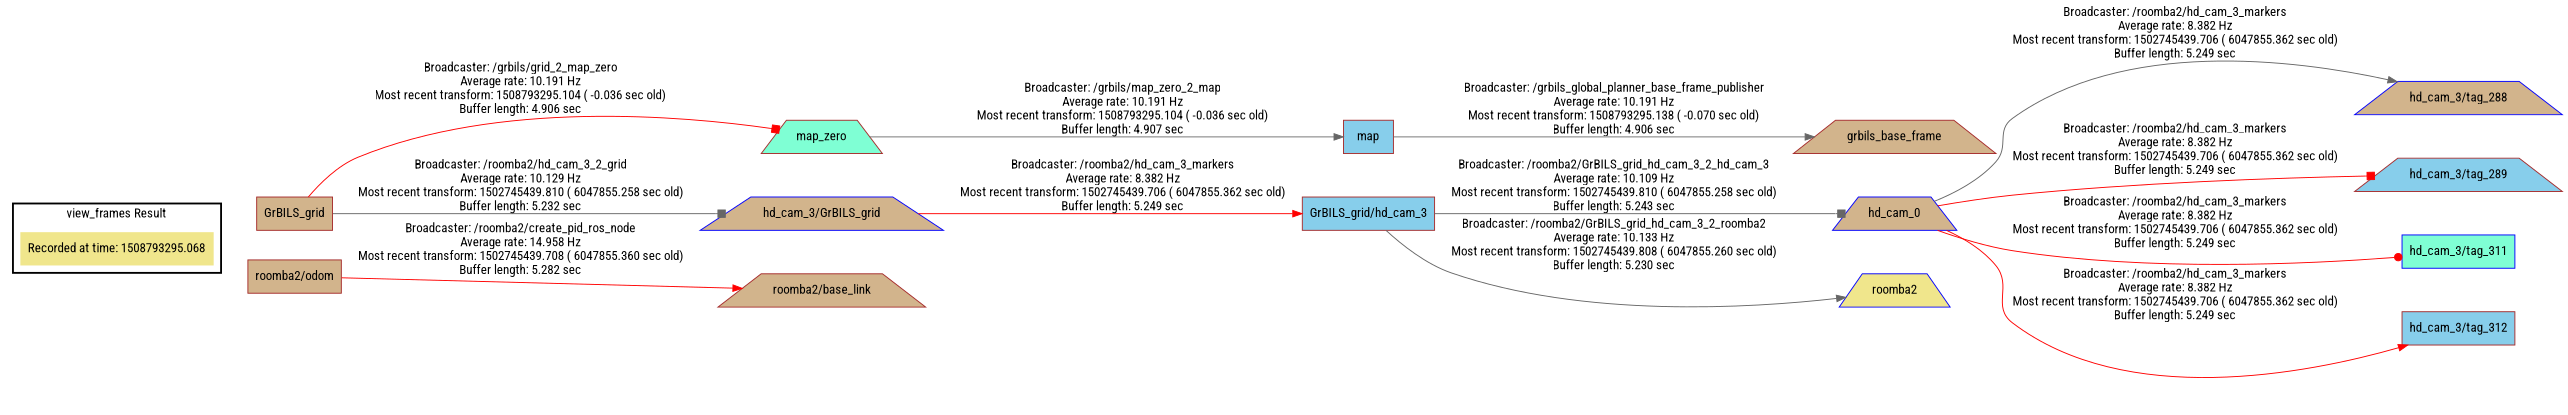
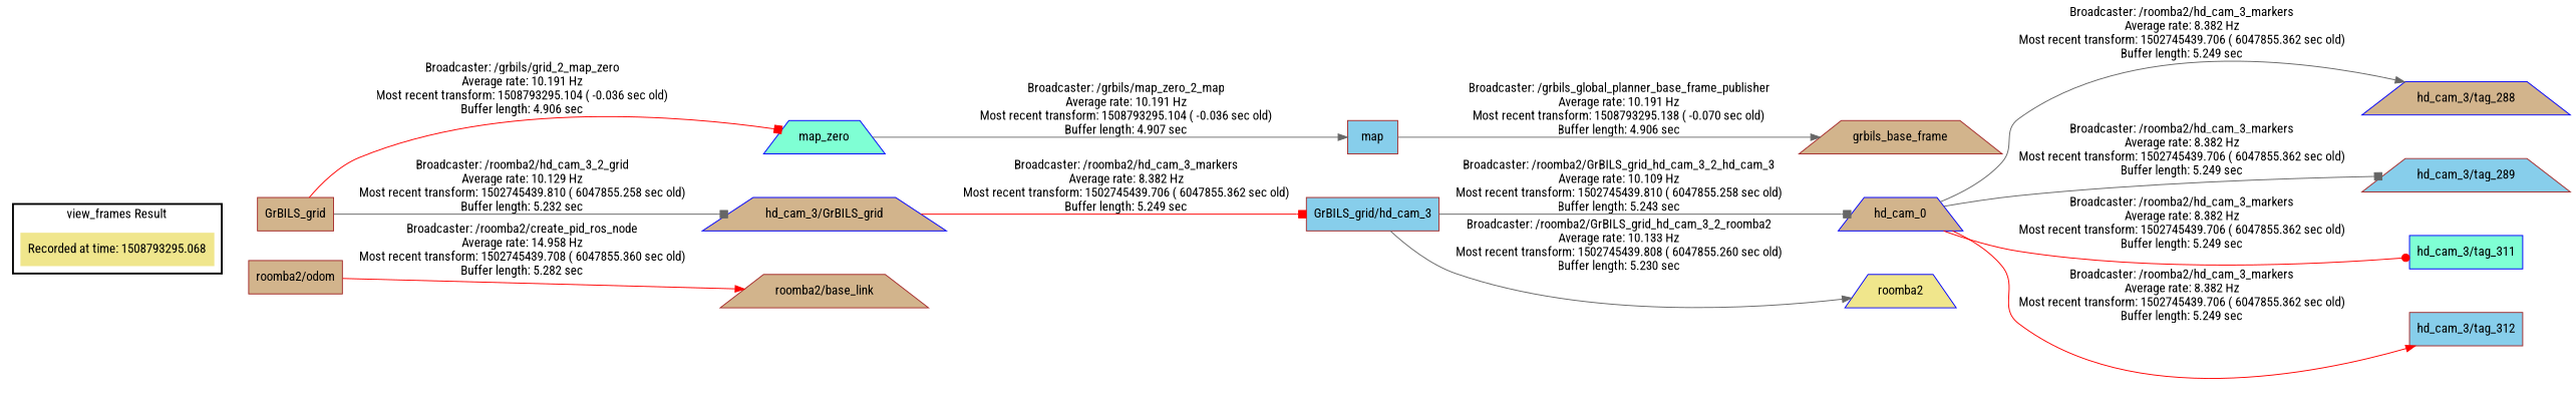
  digraph {
    fontname="Roboto Condensed"
    rankdir=LR
    node [color=brown fillcolor=tan fontname="Roboto Condensed" shape=trapezium style=filled]
    edge [fontname="Roboto Condensed" arrowhead=normal color=red]
    "Recorded at time: 1508793295.068" [color=blue fillcolor=khaki shape=plaintext]
    GrBILS_grid [shape=box]
    "roomba2/odom" [shape=box]
-   map_zero [fillcolor=aquamarine]
+   map_zero [color=blue fillcolor=aquamarine]
    map [fillcolor=skyblue shape=box]
    grbils_base_frame
    "hd_cam_3/GrBILS_grid" [color=blue]
    "GrBILS_grid/hd_cam_3" [fillcolor=skyblue shape=box]
    "roomba2/base_link"
    n10 [color=blue label=hd_cam_0]
    roomba2 [color=blue fillcolor=khaki]
    "hd_cam_3/tag_288" [color=blue]
    "hd_cam_3/tag_289" [fillcolor=skyblue]
    "hd_cam_3/tag_311" [color=blue fillcolor=aquamarine shape=box]
    "hd_cam_3/tag_312" [fillcolor=skyblue shape=box]
    subgraph cluster_1 {
      color=black
      label="view_frames Result"
      style=bold
      "Recorded at time: 1508793295.068"
    }
    "Recorded at time: 1508793295.068" -> GrBILS_grid [style=invis arrowhead="" color=""]
    "Recorded at time: 1508793295.068" -> "roomba2/odom" [style=invis arrowhead="" color=""]
    GrBILS_grid -> map_zero [arrowhead=box label="Broadcaster: /grbils/grid_2_map_zero\nAverage rate: 10.191 Hz\nMost recent transform: 1508793295.104 ( -0.036 sec old)\nBuffer length: 4.906 sec\n"]
    GrBILS_grid -> "hd_cam_3/GrBILS_grid" [arrowhead=box color=gray40 label="Broadcaster: /roomba2/hd_cam_3_2_grid\nAverage rate: 10.129 Hz\nMost recent transform: 1502745439.810 ( 6047855.258 sec old)\nBuffer length: 5.232 sec\n"]
    "roomba2/odom" -> "roomba2/base_link" [label="Broadcaster: /roomba2/create_pid_ros_node\nAverage rate: 14.958 Hz\nMost recent transform: 1502745439.708 ( 6047855.360 sec old)\nBuffer length: 5.282 sec\n"]
    map_zero -> map [color=gray40 label="Broadcaster: /grbils/map_zero_2_map\nAverage rate: 10.191 Hz\nMost recent transform: 1508793295.104 ( -0.036 sec old)\nBuffer length: 4.907 sec\n"]
    map -> grbils_base_frame [color=gray40 label="Broadcaster: /grbils_global_planner_base_frame_publisher\nAverage rate: 10.191 Hz\nMost recent transform: 1508793295.138 ( -0.070 sec old)\nBuffer length: 4.906 sec\n"]
-   "hd_cam_3/GrBILS_grid" -> "GrBILS_grid/hd_cam_3" [label="Broadcaster: /roomba2/hd_cam_3_markers\nAverage rate: 8.382 Hz\nMost recent transform: 1502745439.706 ( 6047855.362 sec old)\nBuffer length: 5.249 sec\n"]
+   "hd_cam_3/GrBILS_grid" -> "GrBILS_grid/hd_cam_3" [arrowhead=box label="Broadcaster: /roomba2/hd_cam_3_markers\nAverage rate: 8.382 Hz\nMost recent transform: 1502745439.706 ( 6047855.362 sec old)\nBuffer length: 5.249 sec\n"]
    "GrBILS_grid/hd_cam_3" -> n10 [arrowhead=box color=gray40 label="Broadcaster: /roomba2/GrBILS_grid_hd_cam_3_2_hd_cam_3\nAverage rate: 10.109 Hz\nMost recent transform: 1502745439.810 ( 6047855.258 sec old)\nBuffer length: 5.243 sec\n"]
    "GrBILS_grid/hd_cam_3" -> roomba2 [color=gray40 label="Broadcaster: /roomba2/GrBILS_grid_hd_cam_3_2_roomba2\nAverage rate: 10.133 Hz\nMost recent transform: 1502745439.808 ( 6047855.260 sec old)\nBuffer length: 5.230 sec\n"]
    n10 -> "hd_cam_3/tag_288" [color=gray40 label="Broadcaster: /roomba2/hd_cam_3_markers\nAverage rate: 8.382 Hz\nMost recent transform: 1502745439.706 ( 6047855.362 sec old)\nBuffer length: 5.249 sec\n"]
-   n10 -> "hd_cam_3/tag_289" [arrowhead=box label="Broadcaster: /roomba2/hd_cam_3_markers\nAverage rate: 8.382 Hz\nMost recent transform: 1502745439.706 ( 6047855.362 sec old)\nBuffer length: 5.249 sec\n"]
+   n10 -> "hd_cam_3/tag_289" [arrowhead=box color=gray40 label="Broadcaster: /roomba2/hd_cam_3_markers\nAverage rate: 8.382 Hz\nMost recent transform: 1502745439.706 ( 6047855.362 sec old)\nBuffer length: 5.249 sec\n"]
    n10 -> "hd_cam_3/tag_311" [arrowhead=dot label="Broadcaster: /roomba2/hd_cam_3_markers\nAverage rate: 8.382 Hz\nMost recent transform: 1502745439.706 ( 6047855.362 sec old)\nBuffer length: 5.249 sec\n"]
    n10 -> "hd_cam_3/tag_312" [label="Broadcaster: /roomba2/hd_cam_3_markers\nAverage rate: 8.382 Hz\nMost recent transform: 1502745439.706 ( 6047855.362 sec old)\nBuffer length: 5.249 sec\n"]
  }
